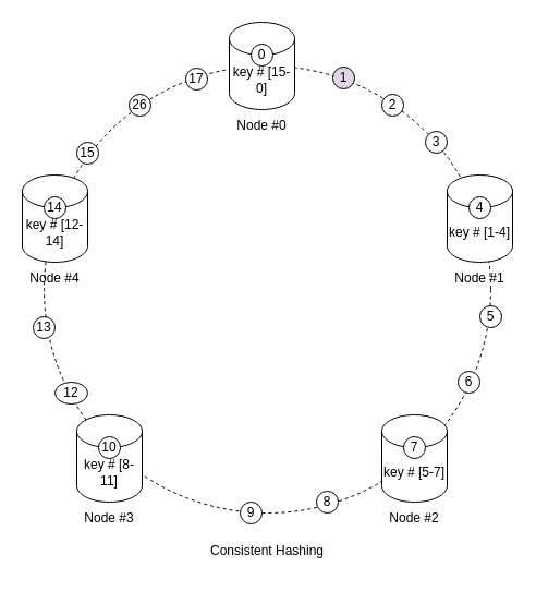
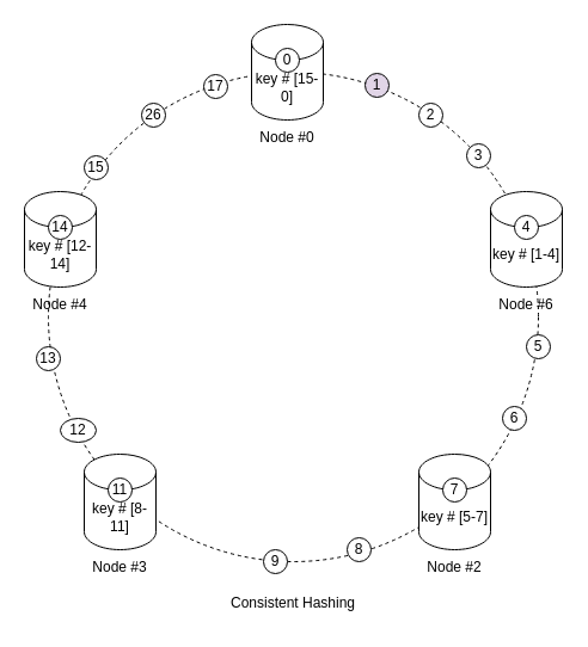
  <mxCell id="0" />
  <mxCell id="1" parent="0" />
  <mxCell id="2" value="" style="ellipse;whiteSpace=wrap;html=1;aspect=fixed;fillColor=none;dashed=1;" vertex="1" parent="1"><mxGeometry x="40" y="60" width="410" height="410" as="geometry" /></mxCell>
  <mxCell id="3" value="key # [15-0]" style="shape=cylinder3;whiteSpace=wrap;html=1;boundedLbl=1;backgroundOutline=1;size=15;" vertex="1" parent="1"><mxGeometry x="210" y="20" width="60" height="80" as="geometry" /></mxCell>
  <mxCell id="4" value="key # [1-4]" style="shape=cylinder3;whiteSpace=wrap;html=1;boundedLbl=1;backgroundOutline=1;size=15;" vertex="1" parent="1"><mxGeometry x="410" y="160" width="60" height="80" as="geometry" /></mxCell>
  <mxCell id="5" value="key # [5-7]" style="shape=cylinder3;whiteSpace=wrap;html=1;boundedLbl=1;backgroundOutline=1;size=15;" vertex="1" parent="1"><mxGeometry x="350" y="380" width="60" height="80" as="geometry" /></mxCell>
  <mxCell id="6" value="key # [8-11]" style="shape=cylinder3;whiteSpace=wrap;html=1;boundedLbl=1;backgroundOutline=1;size=15;" vertex="1" parent="1"><mxGeometry x="70" y="380" width="60" height="80" as="geometry" /></mxCell>
  <mxCell id="7" value="key # [12-14]" style="shape=cylinder3;whiteSpace=wrap;html=1;boundedLbl=1;backgroundOutline=1;size=15;" vertex="1" parent="1"><mxGeometry x="20" y="160" width="60" height="80" as="geometry" /></mxCell>
  <mxCell id="8" value="Node #0" style="text;html=1;strokeColor=none;fillColor=none;align=center;verticalAlign=middle;whiteSpace=wrap;rounded=0;" vertex="1" parent="1"><mxGeometry x="210" y="100" width="60" height="30" as="geometry" /></mxCell>
- <mxCell id="9" value="Node #1" style="text;html=1;strokeColor=none;fillColor=none;align=center;verticalAlign=middle;whiteSpace=wrap;rounded=0;" vertex="1" parent="1"><mxGeometry x="410" y="240" width="60" height="30" as="geometry" /></mxCell>
+ <mxCell id="9" value="Node #6" style="text;html=1;strokeColor=none;fillColor=none;align=center;verticalAlign=middle;whiteSpace=wrap;rounded=0;" vertex="1" parent="1"><mxGeometry x="410" y="240" width="60" height="30" as="geometry" /></mxCell>
  <mxCell id="10" value="Node #2" style="text;html=1;strokeColor=none;fillColor=none;align=center;verticalAlign=middle;whiteSpace=wrap;rounded=0;" vertex="1" parent="1"><mxGeometry x="350" y="460" width="60" height="30" as="geometry" /></mxCell>
  <mxCell id="11" value="Node #3" style="text;html=1;strokeColor=none;fillColor=none;align=center;verticalAlign=middle;whiteSpace=wrap;rounded=0;" vertex="1" parent="1"><mxGeometry x="70" y="460" width="60" height="30" as="geometry" /></mxCell>
  <mxCell id="12" value="Node #4" style="text;html=1;strokeColor=none;fillColor=none;align=center;verticalAlign=middle;whiteSpace=wrap;rounded=0;" vertex="1" parent="1"><mxGeometry x="20" y="240" width="60" height="30" as="geometry" /></mxCell>
  <mxCell id="13" value="5" style="ellipse;whiteSpace=wrap;html=1;aspect=fixed;" vertex="1" parent="1"><mxGeometry x="440" y="280" width="20" height="20" as="geometry" /></mxCell>
  <mxCell id="14" value="1" style="ellipse;whiteSpace=wrap;html=1;aspect=fixed;fillColor=#e1d5e7;" vertex="1" parent="1"><mxGeometry x="305" y="61" width="20" height="20" as="geometry" /></mxCell>
  <mxCell id="15" value="12" style="ellipse;whiteSpace=wrap;html=1;aspect=fixed;" vertex="1" parent="1"><mxGeometry x="50" y="350" width="30" height="20" as="geometry" /></mxCell>
  <mxCell id="16" value="2" style="ellipse;whiteSpace=wrap;html=1;aspect=fixed;" vertex="1" parent="1"><mxGeometry x="350" y="86" width="20" height="20" as="geometry" /></mxCell>
  <mxCell id="17" value="6" style="ellipse;whiteSpace=wrap;html=1;aspect=fixed;" vertex="1" parent="1"><mxGeometry x="420" y="340" width="20" height="20" as="geometry" /></mxCell>
  <mxCell id="18" value="8" style="ellipse;whiteSpace=wrap;html=1;aspect=fixed;" vertex="1" parent="1"><mxGeometry x="290" y="450" width="20" height="20" as="geometry" /></mxCell>
  <mxCell id="19" value="9" style="ellipse;whiteSpace=wrap;html=1;aspect=fixed;" vertex="1" parent="1"><mxGeometry x="220" y="460" width="20" height="20" as="geometry" /></mxCell>
  <mxCell id="20" value="13" style="ellipse;whiteSpace=wrap;html=1;aspect=fixed;" vertex="1" parent="1"><mxGeometry x="30" y="290" width="20" height="20" as="geometry" /></mxCell>
  <mxCell id="21" value="15" style="ellipse;whiteSpace=wrap;html=1;aspect=fixed;" vertex="1" parent="1"><mxGeometry x="70" y="130" width="20" height="20" as="geometry" /></mxCell>
  <mxCell id="22" value="26" style="ellipse;whiteSpace=wrap;html=1;aspect=fixed;" vertex="1" parent="1"><mxGeometry x="118" y="86" width="20" height="20" as="geometry" /></mxCell>
  <mxCell id="23" value="17" style="ellipse;whiteSpace=wrap;html=1;aspect=fixed;" vertex="1" parent="1"><mxGeometry x="170" y="62" width="20" height="20" as="geometry" /></mxCell>
  <mxCell id="24" value="3" style="ellipse;whiteSpace=wrap;html=1;aspect=fixed;" vertex="1" parent="1"><mxGeometry x="390" y="120" width="20" height="20" as="geometry" /></mxCell>
  <mxCell id="25" value="4" style="ellipse;whiteSpace=wrap;html=1;aspect=fixed;" vertex="1" parent="1"><mxGeometry x="430" y="180" width="20" height="20" as="geometry" /></mxCell>
  <mxCell id="26" value="7" style="ellipse;whiteSpace=wrap;html=1;aspect=fixed;" vertex="1" parent="1"><mxGeometry x="370" y="400" width="20" height="20" as="geometry" /></mxCell>
- <mxCell id="27" value="10" style="ellipse;whiteSpace=wrap;html=1;aspect=fixed;" vertex="1" parent="1"><mxGeometry x="90" y="400" width="20" height="20" as="geometry" /></mxCell>
+ <mxCell id="27" value="11" style="ellipse;whiteSpace=wrap;html=1;aspect=fixed;" vertex="1" parent="1"><mxGeometry x="90" y="400" width="20" height="20" as="geometry" /></mxCell>
  <mxCell id="28" value="14" style="ellipse;whiteSpace=wrap;html=1;aspect=fixed;" vertex="1" parent="1"><mxGeometry x="40" y="180" width="20" height="20" as="geometry" /></mxCell>
  <mxCell id="29" value="0" style="ellipse;whiteSpace=wrap;html=1;aspect=fixed;" vertex="1" parent="1"><mxGeometry x="230" y="40" width="20" height="20" as="geometry" /></mxCell>
  <mxCell id="30" value="Consistent Hashing" style="text;html=1;strokeColor=none;fillColor=none;align=center;verticalAlign=middle;whiteSpace=wrap;rounded=0;" vertex="1" parent="1"><mxGeometry x="190" y="490" width="110" height="30" as="geometry" /></mxCell>
